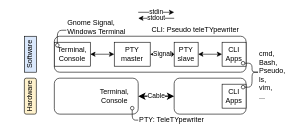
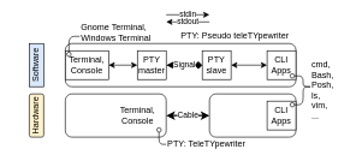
  <mxCell id="0" />
  <mxCell id="1" parent="0" />
  <mxCell id="2" value="" style="rounded=1;whiteSpace=wrap;html=1;fillColor=#ffffff;" parent="1" vertex="1"><mxGeometry x="90" y="60" width="320" height="60" as="geometry" /></mxCell>
  <mxCell id="3" value="" style="rounded=1;whiteSpace=wrap;html=1;fillColor=#ffffff;" parent="1" vertex="1"><mxGeometry x="290" y="130" width="120" height="60" as="geometry" /></mxCell>
  <mxCell id="4" value="" style="rounded=1;whiteSpace=wrap;html=1;" parent="1" vertex="1"><mxGeometry x="90" y="130" width="140" height="60" as="geometry" /></mxCell>
  <mxCell id="5" value="Terminal,&lt;br&gt;Console" style="rounded=0;whiteSpace=wrap;html=1;" parent="1" vertex="1"><mxGeometry x="90" y="70" width="60" height="40" as="geometry" /></mxCell>
- <mxCell id="6" value="PTY&lt;br&gt;master" style="rounded=0;whiteSpace=wrap;html=1;" parent="1" vertex="1"><mxGeometry x="190" y="70" width="60" height="40" as="geometry" /></mxCell>
- <mxCell id="7" value="PTY&lt;br&gt;slave" style="rounded=0;whiteSpace=wrap;html=1;" parent="1" vertex="1"><mxGeometry x="290" y="70" width="40" height="40" as="geometry" /></mxCell>
+ <mxCell id="6" value="PTY&lt;br&gt;master" style="rounded=0;whiteSpace=wrap;html=1;" parent="1" vertex="1"><mxGeometry x="190" y="70" width="40" height="40" as="geometry" /></mxCell>
+ <mxCell id="7" value="PTY&lt;br&gt;slave" style="rounded=0;whiteSpace=wrap;html=1;" parent="1" vertex="1"><mxGeometry x="280" y="70" width="40" height="40" as="geometry" /></mxCell>
  <mxCell id="8" value="CLI Apps" style="whiteSpace=wrap;html=1;" parent="1" vertex="1"><mxGeometry x="370" y="70" width="40" height="40" as="geometry" /></mxCell>
- <mxCell id="9" value="&lt;span&gt;CLI: Pseudo teleTYpewriter&lt;/span&gt;" style="text;html=1;align=center;verticalAlign=middle;resizable=0;points=[];autosize=1;strokeColor=none;" parent="1" vertex="1"><mxGeometry x="240" y="40" width="170" height="20" as="geometry" /></mxCell>
+ <mxCell id="9" value="&lt;span&gt;PTY: Pseudo teleTYpewriter&lt;/span&gt;" style="text;html=1;align=center;verticalAlign=middle;resizable=0;points=[];autosize=1;strokeColor=none;" parent="1" vertex="1"><mxGeometry x="240" y="40" width="170" height="20" as="geometry" /></mxCell>
  <mxCell id="10" value="" style="endArrow=classic;startArrow=classic;html=1;" parent="1" source="5" target="6" edge="1"><mxGeometry width="50" height="50" relative="1" as="geometry"><mxPoint x="160" y="50" as="sourcePoint" /><mxPoint x="210" y="0" as="targetPoint" /></mxGeometry></mxCell>
  <mxCell id="11" value="Cable" style="endArrow=classic;startArrow=classic;html=1;strokeWidth=2;curved=1;" parent="1" source="4" target="3" edge="1"><mxGeometry width="50" height="50" relative="1" as="geometry"><mxPoint x="270" y="160" as="sourcePoint" /><mxPoint x="330" y="160" as="targetPoint" /><mxPoint as="offset" /></mxGeometry></mxCell>
  <mxCell id="12" value="Signal" style="endArrow=diamond;startArrow=classic;html=1;strokeWidth=2;curved=1;" parent="1" source="6" target="7" edge="1"><mxGeometry width="50" height="50" relative="1" as="geometry"><mxPoint x="280" y="170" as="sourcePoint" /><mxPoint x="340" y="170" as="targetPoint" /><mxPoint as="offset" /></mxGeometry></mxCell>
  <mxCell id="13" value="" style="endArrow=classic;startArrow=classic;html=1;" parent="1" source="7" target="8" edge="1"><mxGeometry width="50" height="50" relative="1" as="geometry"><mxPoint x="390" y="89.81" as="sourcePoint" /><mxPoint x="430" y="89.81" as="targetPoint" /></mxGeometry></mxCell>
  <mxCell id="14" value="&lt;span&gt;Terminal,&lt;br&gt;Console&lt;br&gt;&lt;/span&gt;" style="text;html=1;align=center;verticalAlign=middle;resizable=0;points=[];autosize=1;strokeColor=none;" parent="1" vertex="1"><mxGeometry x="160" y="145" width="60" height="30" as="geometry" /></mxCell>
  <mxCell id="15" value="CLI Apps" style="whiteSpace=wrap;html=1;" parent="1" vertex="1"><mxGeometry x="370" y="140" width="40" height="40" as="geometry" /></mxCell>
  <mxCell id="16" value="Software" style="whiteSpace=wrap;html=1;rotation=-90;fillColor=#dae8fc;" parent="1" vertex="1"><mxGeometry x="20" y="80" width="60" height="20" as="geometry" /></mxCell>
  <mxCell id="17" value="&lt;span&gt;Hardware&lt;/span&gt;" style="rounded=1;whiteSpace=wrap;html=1;fillColor=#fff2cc;rotation=-90;" parent="1" vertex="1"><mxGeometry x="20" y="150" width="60" height="20" as="geometry" /></mxCell>
  <mxCell id="18" value="PTY: TeleTYpewriter" style="text;html=1;align=left;verticalAlign=middle;resizable=0;points=[];autosize=1;strokeColor=none;" parent="1" vertex="1"><mxGeometry x="230" y="190" width="120" height="20" as="geometry" /></mxCell>
  <mxCell id="19" value="" style="endArrow=none;html=1;strokeWidth=1;startArrow=oval;startFill=0;" parent="1" target="18" edge="1"><mxGeometry width="50" height="50" relative="1" as="geometry"><mxPoint x="220" y="180" as="sourcePoint" /><mxPoint x="230" y="200" as="targetPoint" /><Array as="points"><mxPoint x="220" y="200" /></Array></mxGeometry></mxCell>
  <mxCell id="20" value="" style="endArrow=none;html=1;strokeWidth=1;startArrow=oval;startFill=0;" parent="1" edge="1"><mxGeometry width="50" height="50" relative="1" as="geometry"><mxPoint x="405" y="145" as="sourcePoint" /><mxPoint x="430" y="120" as="targetPoint" /><Array as="points"><mxPoint x="420" y="145" /><mxPoint x="420" y="120" /></Array></mxGeometry></mxCell>
  <mxCell id="21" value="" style="endArrow=none;html=1;strokeWidth=1;startArrow=oval;startFill=0;" parent="1" edge="1"><mxGeometry width="50" height="50" relative="1" as="geometry"><mxPoint x="405" y="105" as="sourcePoint" /><mxPoint x="430" y="120" as="targetPoint" /><Array as="points"><mxPoint x="420" y="105" /><mxPoint x="420" y="120" /></Array></mxGeometry></mxCell>
- <mxCell id="22" value="cmd,&lt;br&gt;Bash,&lt;br&gt;Pseudo,&lt;br&gt;ls,&lt;br&gt;vim,&lt;br&gt;..." style="text;html=1;align=left;verticalAlign=middle;resizable=0;points=[];autosize=1;strokeColor=none;" parent="1" vertex="1"><mxGeometry x="430" y="80" width="50" height="90" as="geometry" /></mxCell>
+ <mxCell id="22" value="cmd,&lt;br&gt;Bash,&lt;br&gt;Posh,&lt;br&gt;ls,&lt;br&gt;vim,&lt;br&gt;..." style="text;html=1;align=left;verticalAlign=middle;resizable=0;points=[];autosize=1;strokeColor=none;" parent="1" vertex="1"><mxGeometry x="430" y="80" width="50" height="90" as="geometry" /></mxCell>
  <mxCell id="23" value="" style="endArrow=none;html=1;strokeWidth=1;startArrow=oval;startFill=0;" parent="1" edge="1"><mxGeometry width="50" height="50" relative="1" as="geometry"><mxPoint x="95" y="75" as="sourcePoint" /><mxPoint x="110" y="50" as="targetPoint" /><Array as="points"><mxPoint x="95" y="50" /></Array></mxGeometry></mxCell>
- <mxCell id="24" value="Gnome Signal,&lt;br&gt;Windows Terminal" style="text;html=1;align=left;verticalAlign=middle;resizable=0;points=[];autosize=1;strokeColor=none;" parent="1" vertex="1"><mxGeometry x="110" y="30" width="110" height="30" as="geometry" /></mxCell>
+ <mxCell id="24" value="Gnome Terminal,&lt;br&gt;Windows Terminal" style="text;html=1;align=left;verticalAlign=middle;resizable=0;points=[];autosize=1;strokeColor=none;" parent="1" vertex="1"><mxGeometry x="110" y="30" width="110" height="30" as="geometry" /></mxCell>
  <mxCell id="25" value="stdin" style="endArrow=classic;html=1;" edge="1" parent="1"><mxGeometry width="50" height="50" relative="1" as="geometry"><mxPoint x="230" y="20" as="sourcePoint" /><mxPoint x="290" y="20" as="targetPoint" /></mxGeometry></mxCell>
  <mxCell id="26" value="stdout" style="endArrow=classic;html=1;" edge="1" parent="1"><mxGeometry width="50" height="50" relative="1" as="geometry"><mxPoint x="290" y="30" as="sourcePoint" /><mxPoint x="230" y="30" as="targetPoint" /></mxGeometry></mxCell>
